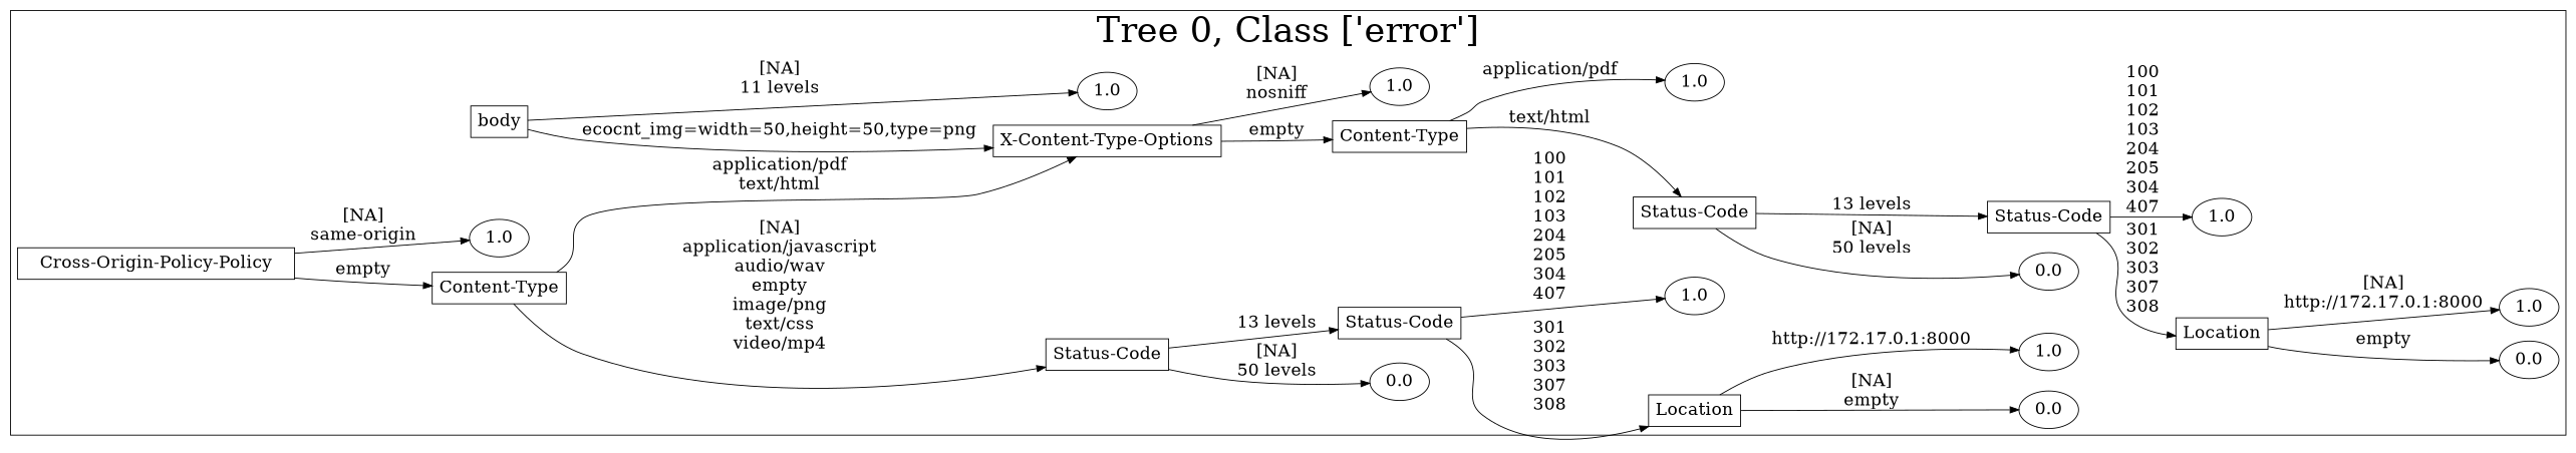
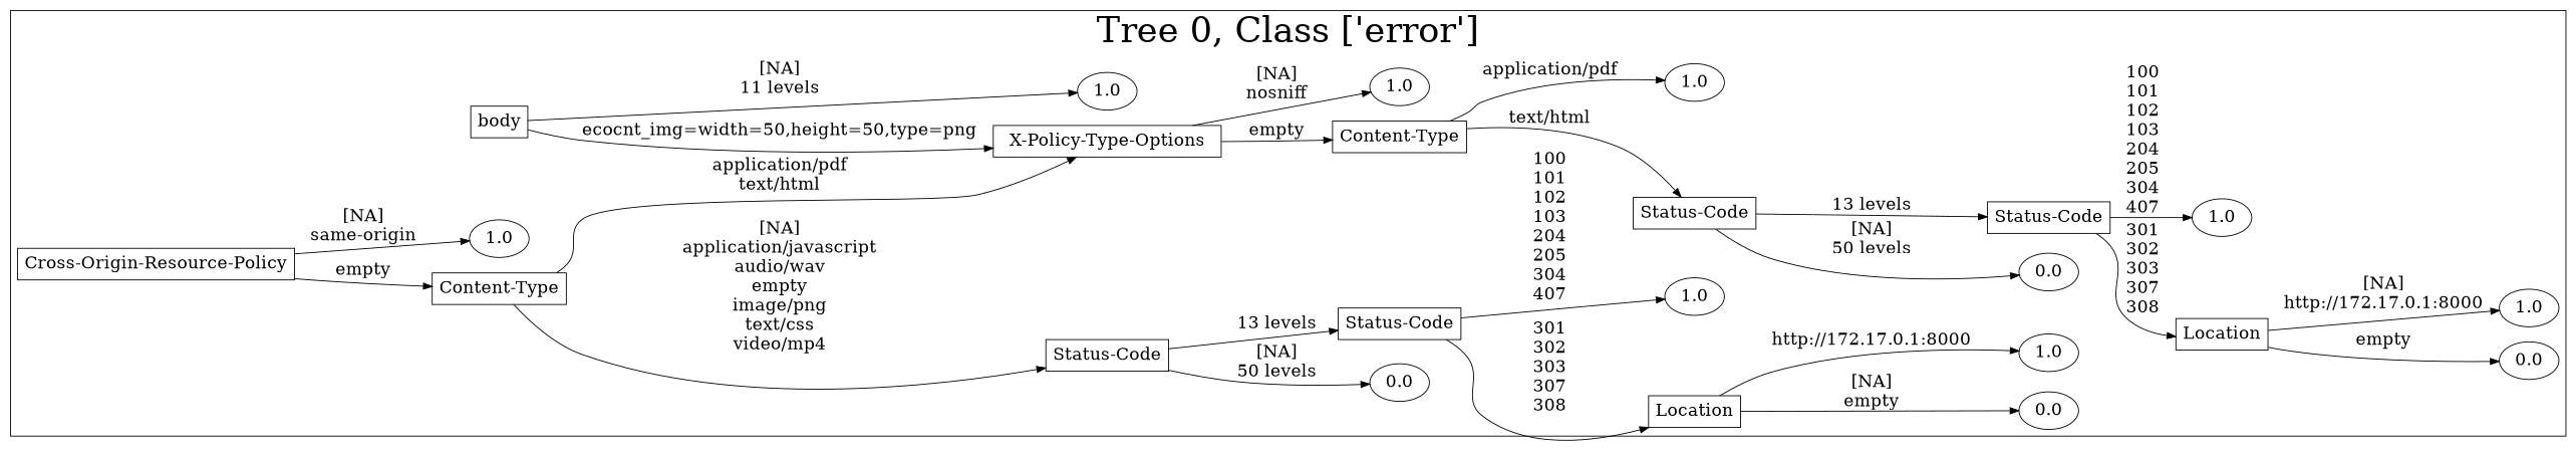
  digraph {
    rankdir=LR
    node [fontsize=20]
    edge [fontsize=20]
    n1 [label=body shape=box]
-   n2 [label="Cross-Origin-Policy-Policy" shape=box]
+   n2 [label="Cross-Origin-Resource-Policy" shape=box]
    n3 [label=1.0]
    n4 [label="Content-Type" shape=box]
    n5 [label=1.0]
    n6 [label="Status-Code" shape=box]
-   n7 [label="X-Content-Type-Options" shape=box]
+   n7 [label="X-Policy-Type-Options" shape=box]
    n8 [label=0.0]
    n9 [label="Status-Code" shape=box]
    n10 [label="Content-Type" shape=box]
    n11 [label=1.0]
    n12 [label=Location shape=box]
    n13 [label=1.0]
    n14 [label="Status-Code" shape=box]
    n15 [label=1.0]
    n16 [label=0.0]
    n17 [label=1.0]
    n18 [label=0.0]
    n19 [label="Status-Code" shape=box]
    n20 [label=Location shape=box]
    n21 [label=1.0]
    n22 [label=0.0]
    n23 [label=1.0]
    subgraph cluster_1 {
      fontsize=40
      label="Tree 0, Class ['error']"
      subgraph sub_2 {
        fontsize=40
        label="Tree 0, Class ['error']"
        n1
      }
      subgraph sub_3 {
        fontsize=40
        label="Tree 0, Class ['error']"
        n2
        n3
      }
      subgraph sub_4 {
        fontsize=40
        label="Tree 0, Class ['error']"
        n4
        n5
      }
      subgraph sub_5 {
        fontsize=40
        label="Tree 0, Class ['error']"
        n6
        n7
      }
      subgraph sub_6 {
        fontsize=40
        label="Tree 0, Class ['error']"
        n8
        n9
        n10
        n11
      }
      subgraph sub_7 {
        fontsize=40
        label="Tree 0, Class ['error']"
        n12
        n13
        n14
        n15
      }
      subgraph sub_8 {
        fontsize=40
        label="Tree 0, Class ['error']"
        n16
        n17
        n18
        n19
      }
      subgraph sub_9 {
        fontsize=40
        label="Tree 0, Class ['error']"
        n20
        n21
      }
      subgraph sub_10 {
        fontsize=40
        label="Tree 0, Class ['error']"
        n22
        n23
      }
    }
    n1 -> n3 [label="[NA]\n11 levels\n"]
    n1 -> n7 [label="ecocnt_img=width=50,height=50,type=png\n"]
    n2 -> n4 [label="empty\n"]
    n2 -> n5 [label="[NA]\nsame-origin\n"]
    n4 -> n6 [label="[NA]\napplication/javascript\naudio/wav\nempty\nimage/png\ntext/css\nvideo/mp4\n"]
    n4 -> n7 [label="application/pdf\ntext/html\n"]
    n6 -> n8 [label="[NA]\n50 levels\n"]
    n6 -> n9 [label="13 levels\n"]
    n7 -> n10 [label="empty\n"]
    n7 -> n11 [label="[NA]\nnosniff\n"]
    n9 -> n12 [label="301\n302\n303\n307\n308\n"]
    n9 -> n13 [label="100\n101\n102\n103\n204\n205\n304\n407\n"]
    n10 -> n14 [label="text/html\n"]
    n10 -> n15 [label="application/pdf\n"]
    n12 -> n16 [label="[NA]\nempty\n"]
    n12 -> n17 [label="http://172.17.0.1:8000\n"]
    n14 -> n18 [label="[NA]\n50 levels\n"]
    n14 -> n19 [label="13 levels\n"]
    n19 -> n20 [label="301\n302\n303\n307\n308\n"]
    n19 -> n21 [label="100\n101\n102\n103\n204\n205\n304\n407\n"]
    n20 -> n22 [label="empty\n"]
    n20 -> n23 [label="[NA]\nhttp://172.17.0.1:8000\n"]
  }
